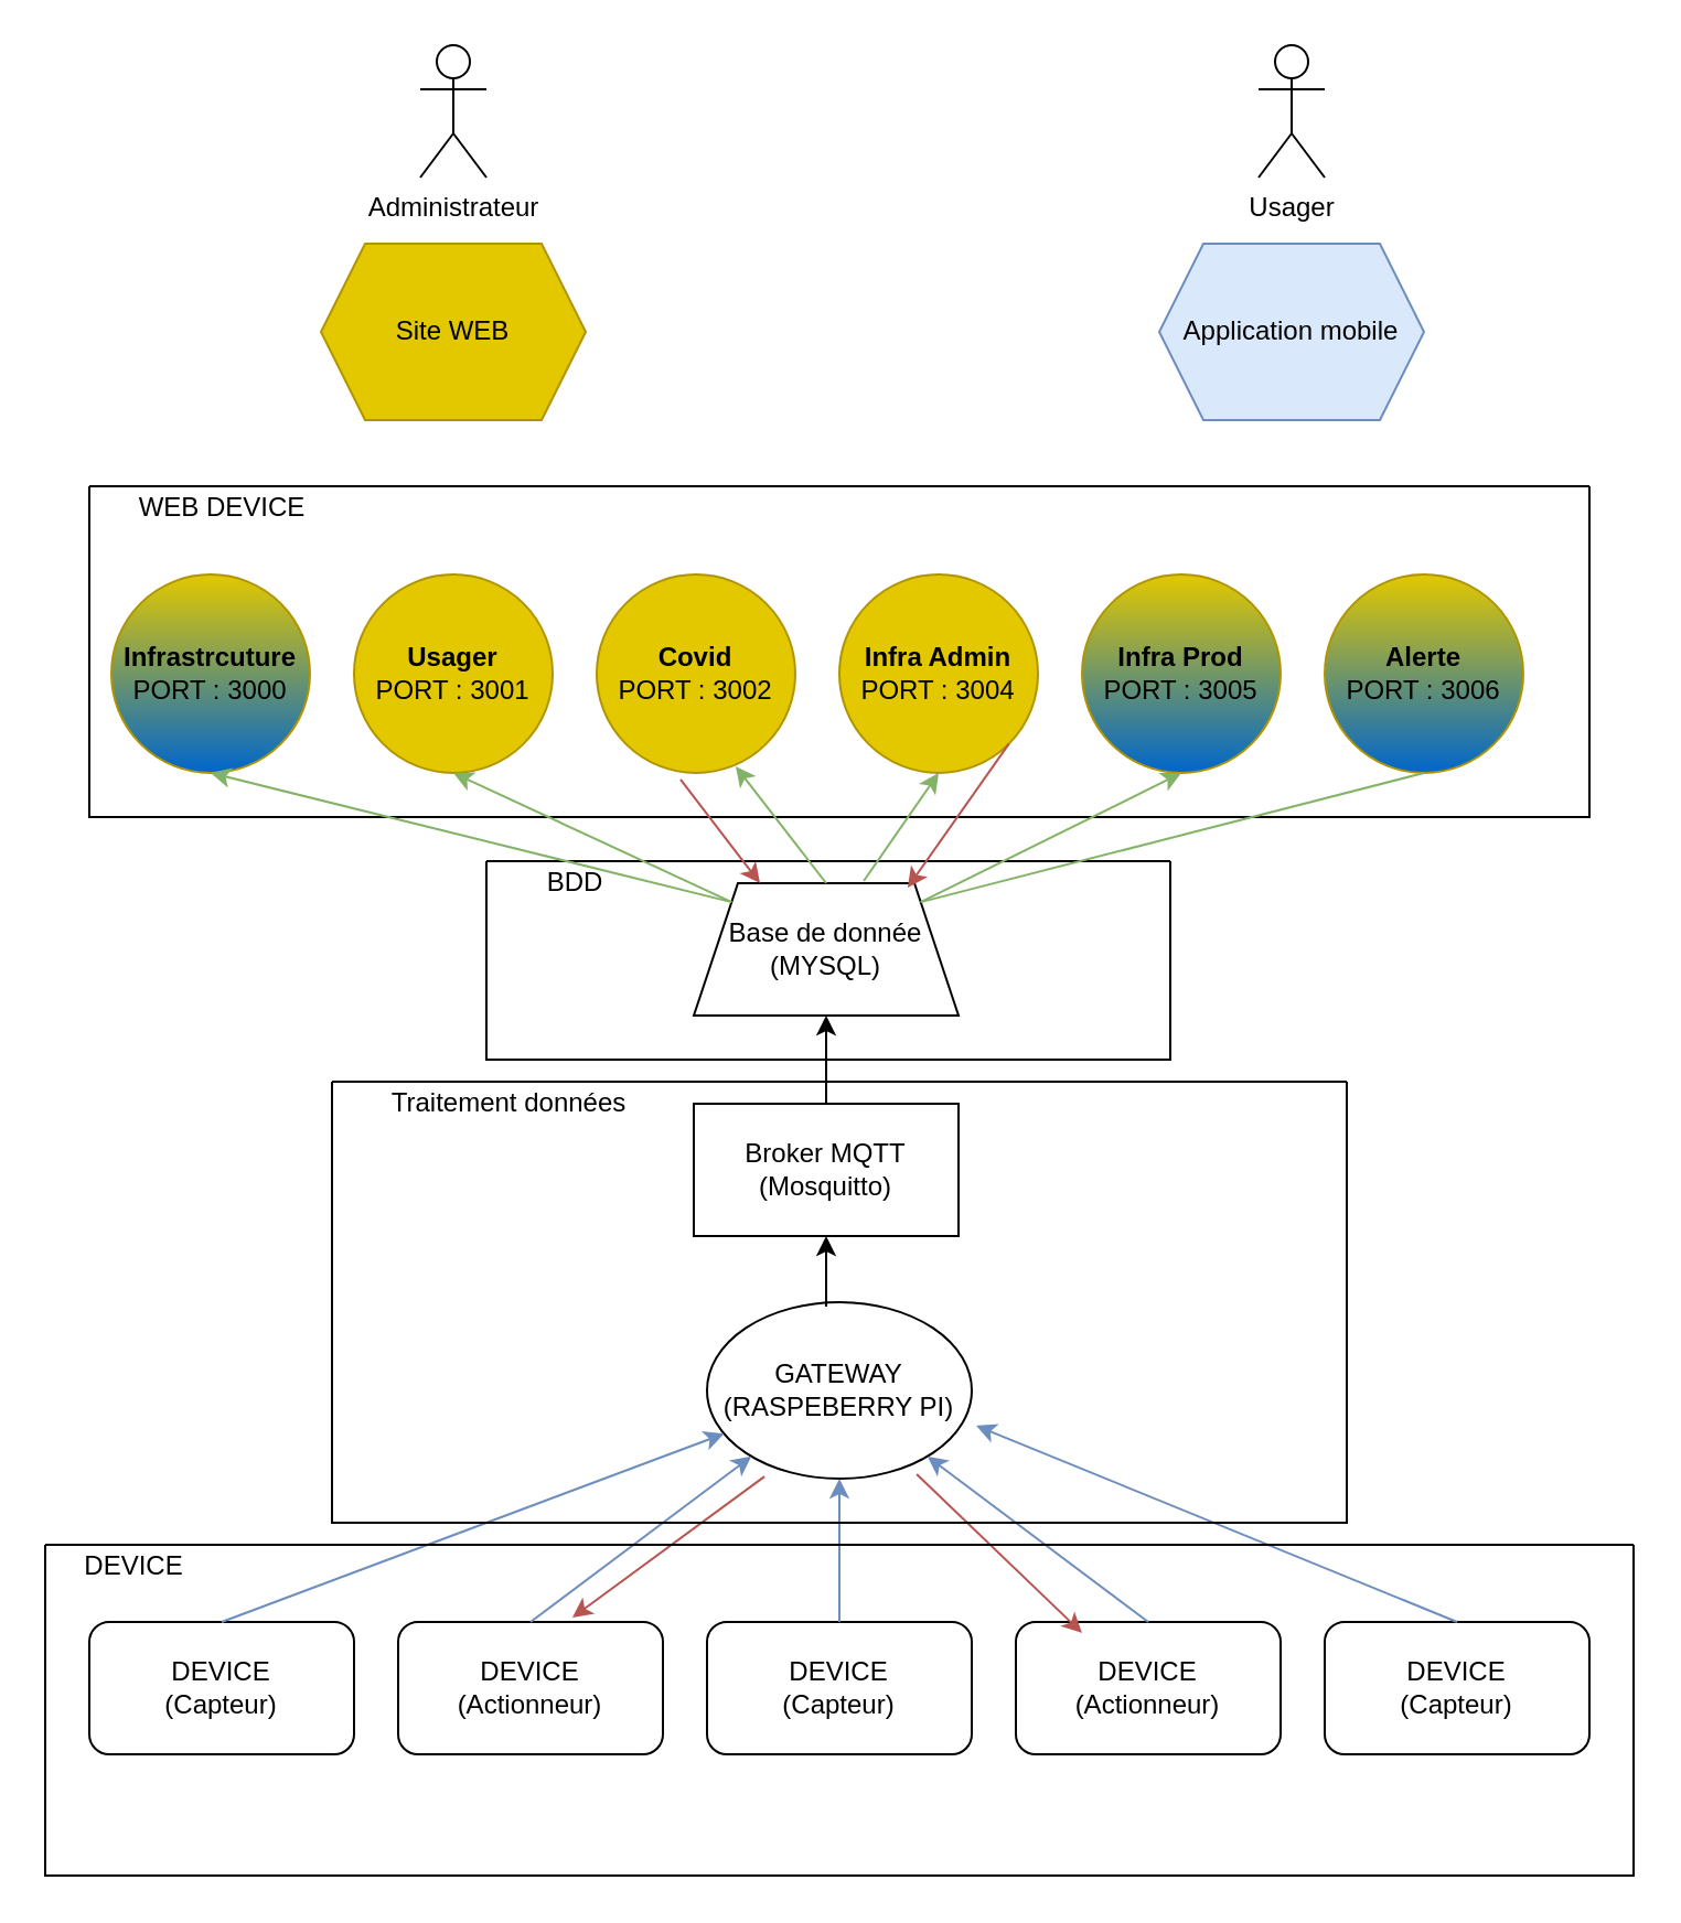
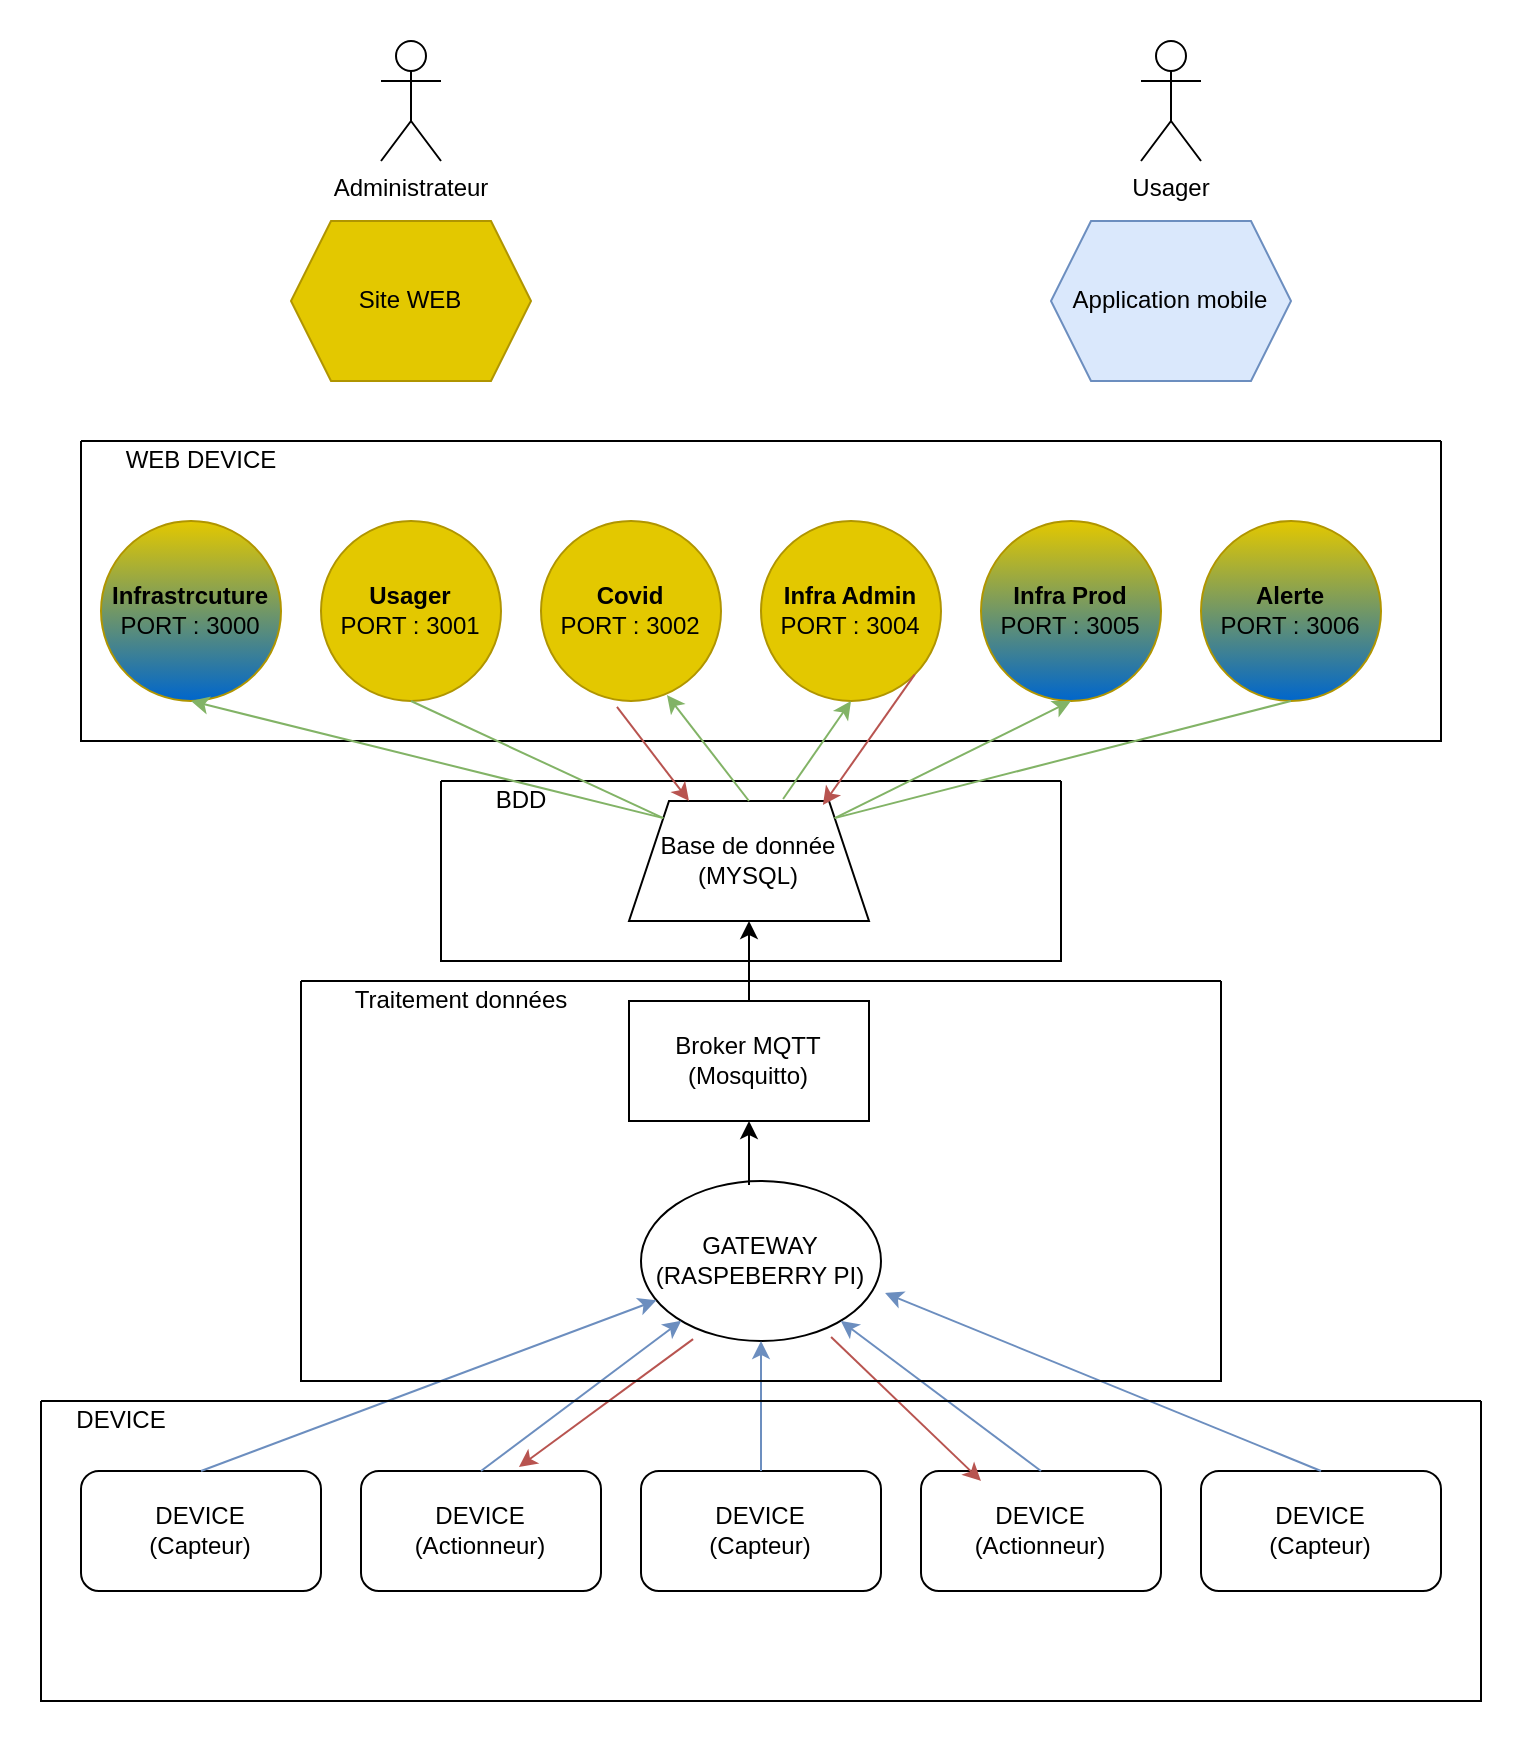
  <mxCell id="0" />
  <mxCell id="1" parent="0" />
  <mxCell id="2" value="DEVICE&lt;br&gt;(Capteur)" style="rounded=1;whiteSpace=wrap;html=1;" vertex="1" parent="1"><mxGeometry x="320" y="735" width="120" height="60" as="geometry" /></mxCell>
  <mxCell id="3" value="DEVICE&lt;br&gt;(Actionneur)" style="rounded=1;whiteSpace=wrap;html=1;" vertex="1" parent="1"><mxGeometry x="460" y="735" width="120" height="60" as="geometry" /></mxCell>
  <mxCell id="4" value="DEVICE&lt;br&gt;(Actionneur)" style="rounded=1;whiteSpace=wrap;html=1;" vertex="1" parent="1"><mxGeometry x="180" y="735" width="120" height="60" as="geometry" /></mxCell>
  <mxCell id="5" value="DEVICE&lt;br&gt;(Capteur)" style="rounded=1;whiteSpace=wrap;html=1;" vertex="1" parent="1"><mxGeometry x="40" y="735" width="120" height="60" as="geometry" /></mxCell>
  <mxCell id="6" value="DEVICE&lt;br&gt;(Capteur)" style="rounded=1;whiteSpace=wrap;html=1;" vertex="1" parent="1"><mxGeometry x="600" y="735" width="120" height="60" as="geometry" /></mxCell>
  <mxCell id="7" value="GATEWAY&lt;br&gt;(RASPEBERRY PI)" style="ellipse;whiteSpace=wrap;html=1;" vertex="1" parent="1"><mxGeometry x="320" y="590" width="120" height="80" as="geometry" /></mxCell>
  <mxCell id="8" value="" style="endArrow=classic;html=1;exitX=0.5;exitY=0;exitDx=0;exitDy=0;fillColor=#dae8fc;strokeColor=#6c8ebf;" edge="1" parent="1" source="5" target="7"><mxGeometry width="50" height="50" relative="1" as="geometry"><mxPoint x="70" y="720" as="sourcePoint" /><mxPoint x="120" y="670" as="targetPoint" /></mxGeometry></mxCell>
  <mxCell id="9" value="" style="endArrow=classic;html=1;exitX=0.5;exitY=0;exitDx=0;exitDy=0;fillColor=#dae8fc;strokeColor=#6c8ebf;" edge="1" parent="1" source="4" target="7"><mxGeometry width="50" height="50" relative="1" as="geometry"><mxPoint x="260" y="720" as="sourcePoint" /><mxPoint x="310" y="670" as="targetPoint" /></mxGeometry></mxCell>
  <mxCell id="10" value="" style="endArrow=classic;html=1;entryX=0.5;entryY=1;entryDx=0;entryDy=0;exitX=0.5;exitY=0;exitDx=0;exitDy=0;fillColor=#dae8fc;strokeColor=#6c8ebf;" edge="1" parent="1" source="2" target="7"><mxGeometry width="50" height="50" relative="1" as="geometry"><mxPoint x="360" y="740" as="sourcePoint" /><mxPoint x="410" y="690" as="targetPoint" /></mxGeometry></mxCell>
  <mxCell id="11" value="" style="endArrow=classic;html=1;exitX=0.5;exitY=0;exitDx=0;exitDy=0;fillColor=#dae8fc;strokeColor=#6c8ebf;" edge="1" parent="1" source="3" target="7"><mxGeometry width="50" height="50" relative="1" as="geometry"><mxPoint x="480" y="720" as="sourcePoint" /><mxPoint x="530" y="670" as="targetPoint" /></mxGeometry></mxCell>
  <mxCell id="12" value="" style="endArrow=classic;html=1;entryX=1.017;entryY=0.7;entryDx=0;entryDy=0;entryPerimeter=0;exitX=0.5;exitY=0;exitDx=0;exitDy=0;fillColor=#dae8fc;strokeColor=#6c8ebf;" edge="1" parent="1" source="6" target="7"><mxGeometry width="50" height="50" relative="1" as="geometry"><mxPoint x="630" y="710" as="sourcePoint" /><mxPoint x="680" y="660" as="targetPoint" /></mxGeometry></mxCell>
  <mxCell id="13" value="" style="endArrow=classic;html=1;exitX=0.792;exitY=0.975;exitDx=0;exitDy=0;exitPerimeter=0;fillColor=#f8cecc;strokeColor=#b85450;entryX=0.25;entryY=0.083;entryDx=0;entryDy=0;entryPerimeter=0;" edge="1" parent="1" source="7" target="3"><mxGeometry width="50" height="50" relative="1" as="geometry"><mxPoint x="70" y="640" as="sourcePoint" /><mxPoint x="500" y="740" as="targetPoint" /></mxGeometry></mxCell>
  <mxCell id="14" value="" style="endArrow=classic;html=1;entryX=0.658;entryY=-0.033;entryDx=0;entryDy=0;entryPerimeter=0;exitX=0.217;exitY=0.988;exitDx=0;exitDy=0;exitPerimeter=0;fillColor=#f8cecc;strokeColor=#b85450;" edge="1" parent="1" source="7" target="4"><mxGeometry width="50" height="50" relative="1" as="geometry"><mxPoint x="130" y="700" as="sourcePoint" /><mxPoint x="180" y="650" as="targetPoint" /></mxGeometry></mxCell>
  <mxCell id="15" value="Broker MQTT&lt;br&gt;(Mosquitto)" style="rounded=0;whiteSpace=wrap;html=1;" vertex="1" parent="1"><mxGeometry x="314" y="500" width="120" height="60" as="geometry" /></mxCell>
  <mxCell id="16" value="Base de donnée&lt;br&gt;(MYSQL)" style="shape=trapezoid;perimeter=trapezoidPerimeter;whiteSpace=wrap;html=1;fixedSize=1;" vertex="1" parent="1"><mxGeometry x="314" y="400" width="120" height="60" as="geometry" /></mxCell>
  <mxCell id="17" value="" style="endArrow=classic;html=1;entryX=0.5;entryY=1;entryDx=0;entryDy=0;exitX=0.45;exitY=0.025;exitDx=0;exitDy=0;exitPerimeter=0;" edge="1" parent="1" source="7" target="15"><mxGeometry width="50" height="50" relative="1" as="geometry"><mxPoint x="120" y="610" as="sourcePoint" /><mxPoint x="170" y="560" as="targetPoint" /></mxGeometry></mxCell>
  <mxCell id="18" value="" style="endArrow=classic;html=1;entryX=0.5;entryY=1;entryDx=0;entryDy=0;exitX=0.5;exitY=0;exitDx=0;exitDy=0;" edge="1" parent="1" source="15" target="16"><mxGeometry width="50" height="50" relative="1" as="geometry"><mxPoint x="230" y="580" as="sourcePoint" /><mxPoint x="280" y="530" as="targetPoint" /></mxGeometry></mxCell>
  <mxCell id="19" value="&lt;b&gt;Infrastrcuture&lt;/b&gt;&lt;br&gt;PORT : 3000" style="ellipse;whiteSpace=wrap;html=1;aspect=fixed;fillColor=#e3c800;strokeColor=#B09500;fontColor=#000000;gradientColor=#0066CC;" vertex="1" parent="1"><mxGeometry x="50" y="260" width="90" height="90" as="geometry" /></mxCell>
  <mxCell id="20" value="&lt;b&gt;Usager&lt;/b&gt;&lt;br&gt;PORT : 3001" style="ellipse;whiteSpace=wrap;html=1;aspect=fixed;fillColor=#e3c800;strokeColor=#B09500;fontColor=#000000;" vertex="1" parent="1"><mxGeometry x="160" y="260" width="90" height="90" as="geometry" /></mxCell>
  <mxCell id="21" value="&lt;b&gt;Covid&lt;br&gt;&lt;/b&gt;PORT : 3002" style="ellipse;whiteSpace=wrap;html=1;aspect=fixed;fillColor=#e3c800;strokeColor=#B09500;fontColor=#000000;" vertex="1" parent="1"><mxGeometry x="270" y="260" width="90" height="90" as="geometry" /></mxCell>
  <mxCell id="22" value="&lt;b&gt;Infra Admin&lt;br&gt;&lt;/b&gt;PORT : 3004" style="ellipse;whiteSpace=wrap;html=1;aspect=fixed;fillColor=#e3c800;strokeColor=#B09500;fontColor=#000000;" vertex="1" parent="1"><mxGeometry x="380" y="260" width="90" height="90" as="geometry" /></mxCell>
  <mxCell id="23" value="&lt;b&gt;Infra Prod&lt;br&gt;&lt;/b&gt;PORT : 3005" style="ellipse;whiteSpace=wrap;html=1;aspect=fixed;fillColor=#e3c800;strokeColor=#B09500;fontColor=#000000;gradientColor=#0066CC;" vertex="1" parent="1"><mxGeometry x="490" y="260" width="90" height="90" as="geometry" /></mxCell>
  <mxCell id="24" value="&lt;b&gt;Alerte&lt;/b&gt;&lt;br&gt;PORT : 3006" style="ellipse;whiteSpace=wrap;html=1;aspect=fixed;fillColor=#e3c800;strokeColor=#B09500;fontColor=#000000;gradientColor=#0066CC;" vertex="1" parent="1"><mxGeometry x="600" y="260" width="90" height="90" as="geometry" /></mxCell>
  <mxCell id="25" value="" style="swimlane;startSize=0;" vertex="1" parent="1"><mxGeometry x="40" y="220" width="680" height="150" as="geometry" /></mxCell>
  <mxCell id="26" value="WEB DEVICE" style="text;html=1;align=center;verticalAlign=middle;resizable=0;points=[];autosize=1;strokeColor=none;" vertex="1" parent="25"><mxGeometry x="10" width="100" height="20" as="geometry" /></mxCell>
  <mxCell id="27" value="" style="swimlane;startSize=0;" vertex="1" parent="1"><mxGeometry x="220" y="390" width="310" height="90" as="geometry"><mxRectangle x="260" y="240" width="50" height="40" as="alternateBounds" /></mxGeometry></mxCell>
  <mxCell id="28" value="BDD" style="text;html=1;align=center;verticalAlign=middle;resizable=0;points=[];autosize=1;strokeColor=none;" vertex="1" parent="1"><mxGeometry x="240" y="390" width="40" height="20" as="geometry" /></mxCell>
  <mxCell id="29" value="" style="swimlane;startSize=0;" vertex="1" parent="1"><mxGeometry x="150" y="490" width="460" height="200" as="geometry"><mxRectangle x="260" y="340" width="50" height="40" as="alternateBounds" /></mxGeometry></mxCell>
  <mxCell id="30" value="Traitement données" style="text;html=1;align=center;verticalAlign=middle;resizable=0;points=[];autosize=1;strokeColor=none;" vertex="1" parent="29"><mxGeometry x="20" width="120" height="20" as="geometry" /></mxCell>
  <mxCell id="31" value="" style="swimlane;startSize=0;" vertex="1" parent="1"><mxGeometry x="20" y="700" width="720" height="150" as="geometry"><mxRectangle x="60" y="550" width="50" height="40" as="alternateBounds" /></mxGeometry></mxCell>
  <mxCell id="32" value="DEVICE" style="text;html=1;align=center;verticalAlign=middle;resizable=0;points=[];autosize=1;strokeColor=none;" vertex="1" parent="31"><mxGeometry x="10" width="60" height="20" as="geometry" /></mxCell>
  <mxCell id="33" value="" style="endArrow=classic;html=1;exitX=0.5;exitY=0;exitDx=0;exitDy=0;entryX=0.7;entryY=0.967;entryDx=0;entryDy=0;entryPerimeter=0;fillColor=#d5e8d4;strokeColor=#82b366;" edge="1" parent="1" source="16" target="21"><mxGeometry width="50" height="50" relative="1" as="geometry"><mxPoint x="620" y="480" as="sourcePoint" /><mxPoint x="670" y="430" as="targetPoint" /></mxGeometry></mxCell>
  <mxCell id="34" value="" style="endArrow=classic;html=1;entryX=0.5;entryY=1;entryDx=0;entryDy=0;exitX=0;exitY=0;exitDx=0;exitDy=0;fillColor=#d5e8d4;strokeColor=#82b366;" edge="1" parent="1" source="16" target="19"><mxGeometry width="50" height="50" relative="1" as="geometry"><mxPoint x="30" y="480" as="sourcePoint" /><mxPoint x="80" y="430" as="targetPoint" /></mxGeometry></mxCell>
- <mxCell id="35" value="" style="endArrow=classic;html=1;entryX=0.5;entryY=1;entryDx=0;entryDy=0;exitX=0;exitY=0;exitDx=0;exitDy=0;fillColor=#d5e8d4;strokeColor=#82b366;" edge="1" parent="1" source="16" target="20"><mxGeometry width="50" height="50" relative="1" as="geometry"><mxPoint x="30" y="490" as="sourcePoint" /><mxPoint x="80" y="440" as="targetPoint" /></mxGeometry></mxCell>
+ <mxCell id="35" value="" style="endArrow=none;html=1;entryX=0.5;entryY=1;entryDx=0;entryDy=0;exitX=0;exitY=0;exitDx=0;exitDy=0;fillColor=#d5e8d4;strokeColor=#82b366;" edge="1" parent="1" source="16" target="20"><mxGeometry width="50" height="50" relative="1" as="geometry"><mxPoint x="30" y="490" as="sourcePoint" /><mxPoint x="80" y="440" as="targetPoint" /></mxGeometry></mxCell>
  <mxCell id="36" value="" style="endArrow=classic;html=1;entryX=0.5;entryY=1;entryDx=0;entryDy=0;exitX=1;exitY=0;exitDx=0;exitDy=0;fillColor=#d5e8d4;strokeColor=#82b366;" edge="1" parent="1" source="16" target="23"><mxGeometry width="50" height="50" relative="1" as="geometry"><mxPoint x="630" y="490" as="sourcePoint" /><mxPoint x="680" y="440" as="targetPoint" /></mxGeometry></mxCell>
  <mxCell id="37" value="" style="endArrow=none;html=1;entryX=0.5;entryY=1;entryDx=0;entryDy=0;exitX=1;exitY=0;exitDx=0;exitDy=0;fillColor=#d5e8d4;strokeColor=#82b366;" edge="1" parent="1" source="16" target="24"><mxGeometry width="50" height="50" relative="1" as="geometry"><mxPoint x="630" y="470" as="sourcePoint" /><mxPoint x="680" y="420" as="targetPoint" /></mxGeometry></mxCell>
  <mxCell id="38" value="" style="endArrow=classic;html=1;entryX=0.5;entryY=1;entryDx=0;entryDy=0;exitX=0.642;exitY=-0.017;exitDx=0;exitDy=0;exitPerimeter=0;fillColor=#d5e8d4;strokeColor=#82b366;" edge="1" parent="1" source="16" target="22"><mxGeometry width="50" height="50" relative="1" as="geometry"><mxPoint x="580" y="470" as="sourcePoint" /><mxPoint x="630" y="420" as="targetPoint" /></mxGeometry></mxCell>
  <mxCell id="39" value="" style="endArrow=classic;html=1;entryX=0.808;entryY=0.033;entryDx=0;entryDy=0;entryPerimeter=0;exitX=1;exitY=1;exitDx=0;exitDy=0;fillColor=#f8cecc;strokeColor=#b85450;" edge="1" parent="1" source="22" target="16"><mxGeometry width="50" height="50" relative="1" as="geometry"><mxPoint x="540" y="470" as="sourcePoint" /><mxPoint x="590" y="420" as="targetPoint" /></mxGeometry></mxCell>
  <mxCell id="40" value="" style="endArrow=classic;html=1;entryX=0.25;entryY=0;entryDx=0;entryDy=0;exitX=0.422;exitY=1.033;exitDx=0;exitDy=0;exitPerimeter=0;fillColor=#f8cecc;strokeColor=#b85450;" edge="1" parent="1" source="21" target="16"><mxGeometry width="50" height="50" relative="1" as="geometry"><mxPoint x="90" y="470" as="sourcePoint" /><mxPoint x="140" y="420" as="targetPoint" /></mxGeometry></mxCell>
  <mxCell id="41" value="Usager" style="shape=umlActor;verticalLabelPosition=bottom;verticalAlign=top;html=1;outlineConnect=0;" vertex="1" parent="1"><mxGeometry x="570" y="20" width="30" height="60" as="geometry" /></mxCell>
  <mxCell id="42" value="Site WEB" style="shape=hexagon;perimeter=hexagonPerimeter2;whiteSpace=wrap;html=1;fixedSize=1;fillColor=#e3c800;strokeColor=#B09500;fontColor=#000000;" vertex="1" parent="1"><mxGeometry x="145" y="110" width="120" height="80" as="geometry" /></mxCell>
  <mxCell id="43" value="Administrateur" style="shape=umlActor;verticalLabelPosition=bottom;verticalAlign=top;html=1;outlineConnect=0;" vertex="1" parent="1"><mxGeometry x="190" y="20" width="30" height="60" as="geometry" /></mxCell>
  <mxCell id="44" value="Application mobile" style="shape=hexagon;perimeter=hexagonPerimeter2;whiteSpace=wrap;html=1;fixedSize=1;fillColor=#dae8fc;strokeColor=#6c8ebf;" vertex="1" parent="1"><mxGeometry x="525" y="110" width="120" height="80" as="geometry" /></mxCell>
